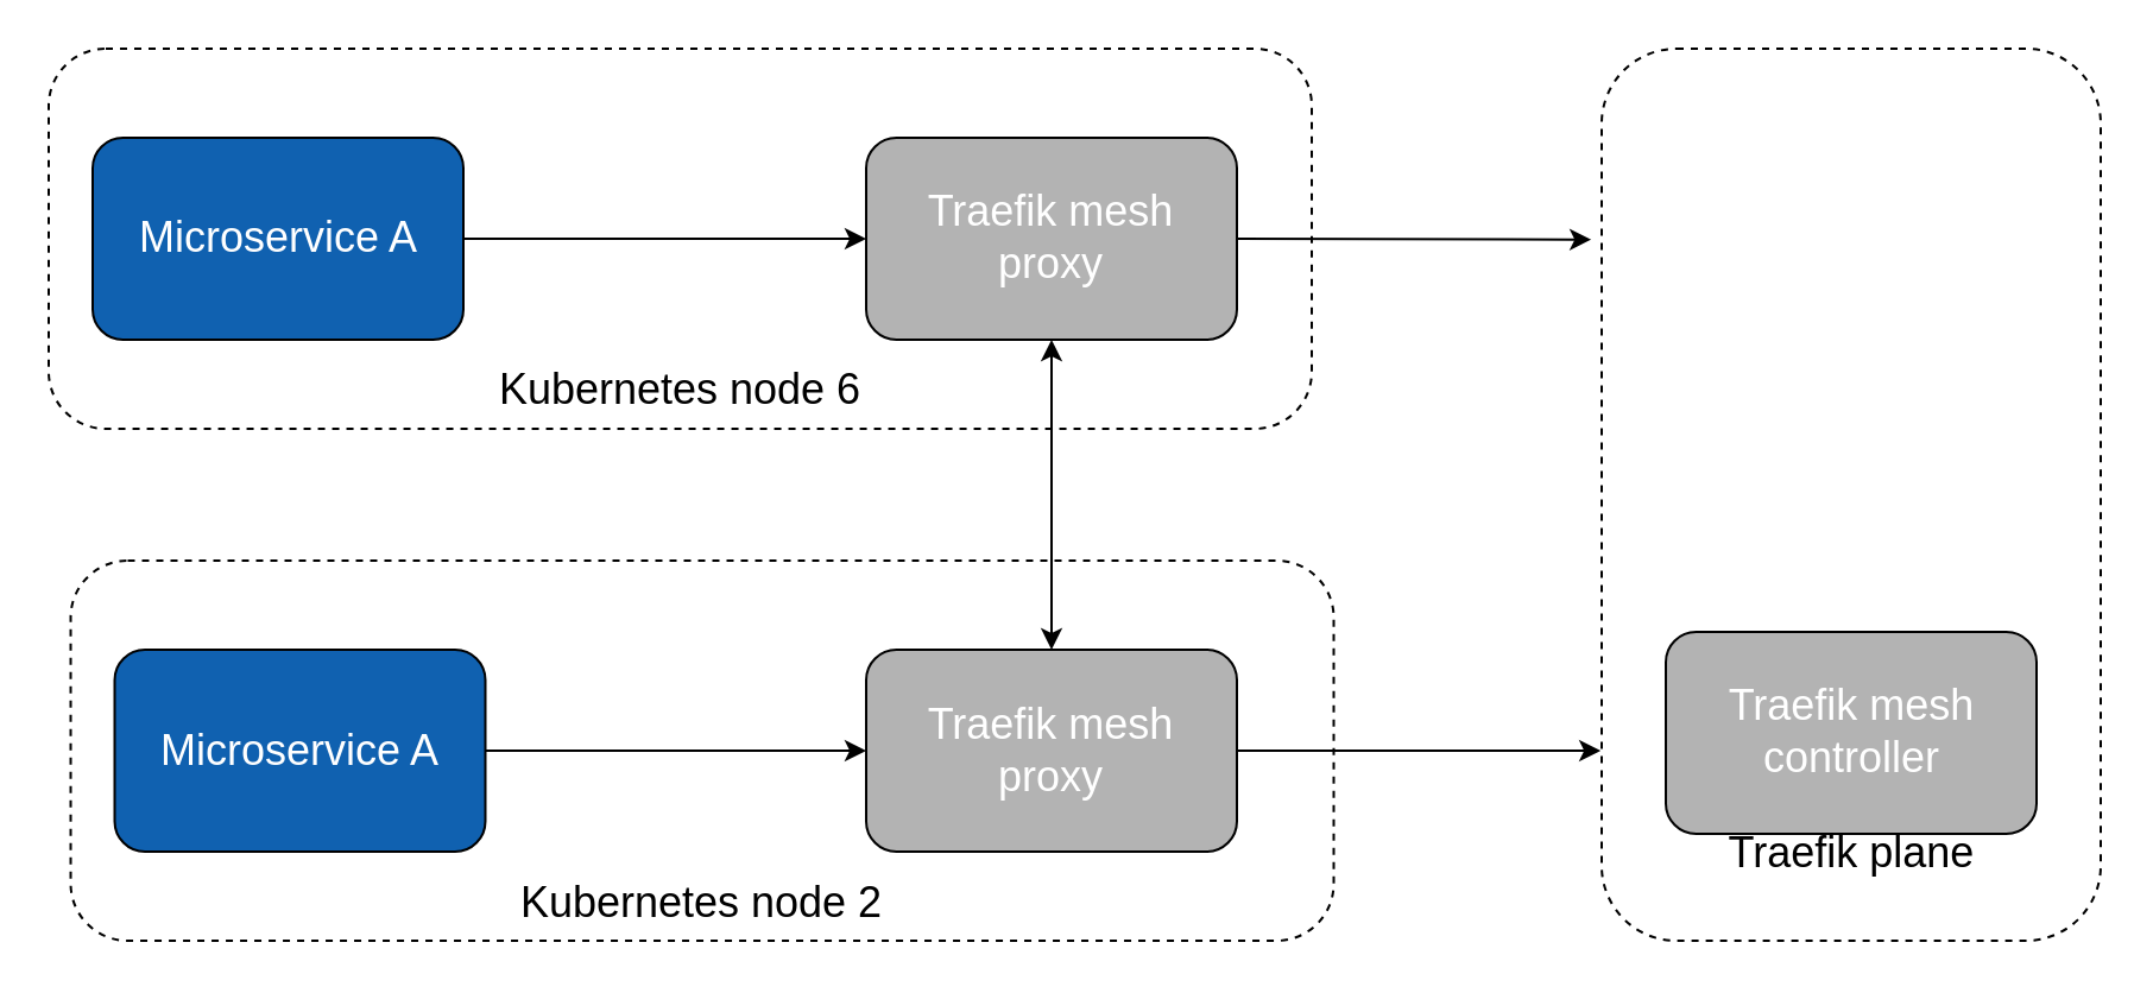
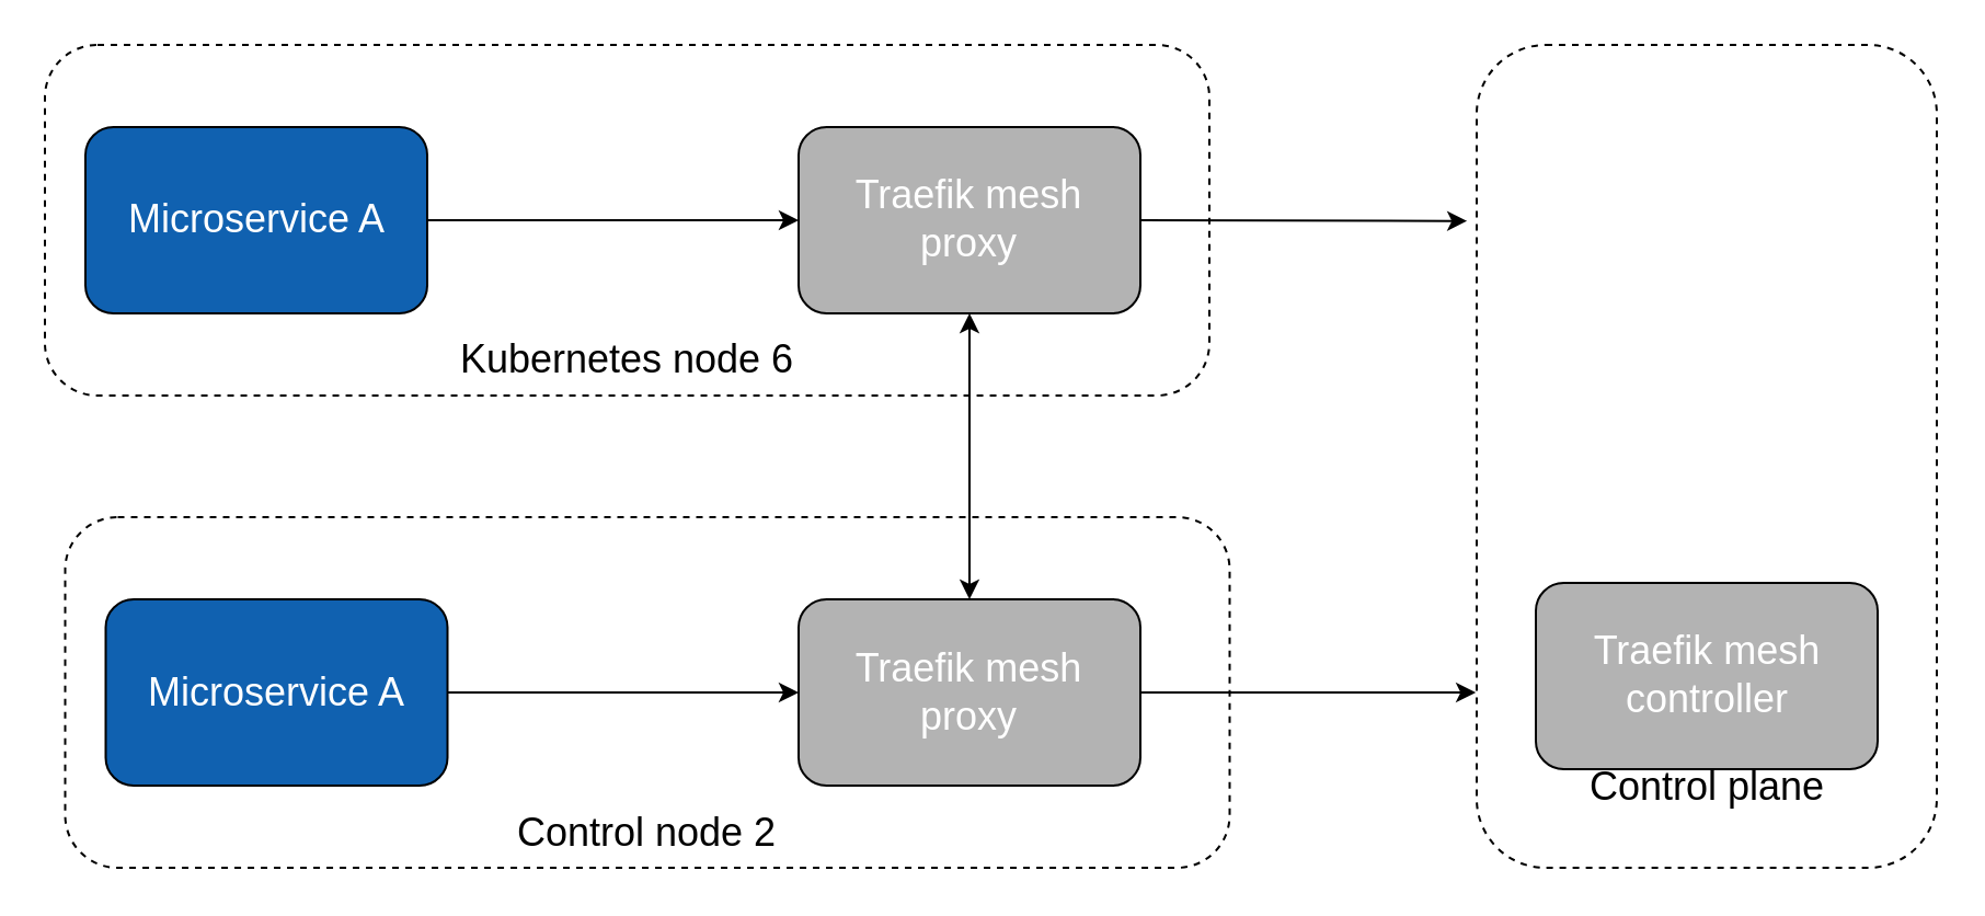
  <mxCell id="0" />
  <mxCell id="1" parent="0" />
  <mxCell id="2" value="&lt;font color=&quot;#000000&quot;&gt;&lt;br&gt;&lt;br&gt;&lt;br&gt;&lt;br&gt;&lt;br&gt;&lt;br&gt;&lt;/font&gt;&lt;span style=&quot;text-align: right ; color: rgb(0 , 0 , 0)&quot;&gt;Kubernetes node 6&lt;/span&gt;&lt;font color=&quot;#000000&quot;&gt;&lt;br&gt;&lt;/font&gt;" style="rounded=1;whiteSpace=wrap;html=1;labelBackgroundColor=none;strokeColor=#000000;fontSize=18;fontColor=#B3B3B3;fillColor=none;dashed=1;" vertex="1" parent="1"><mxGeometry x="20" y="20" width="531.5" height="160" as="geometry" /></mxCell>
  <mxCell id="3" style="edgeStyle=none;html=1;exitX=1;exitY=0.5;exitDx=0;exitDy=0;entryX=0;entryY=0.5;entryDx=0;entryDy=0;" edge="1" parent="1" source="4" target="7"><mxGeometry relative="1" as="geometry" /></mxCell>
  <mxCell id="4" value="&lt;font color=&quot;#ffffff&quot;&gt;Microservice A&lt;/font&gt;" style="rounded=1;whiteSpace=wrap;html=1;fontSize=18;fillColor=#1061B0;" vertex="1" parent="1"><mxGeometry x="38.5" y="57.5" width="156" height="85" as="geometry" /></mxCell>
  <mxCell id="5" value="&lt;font color=&quot;#ffffff&quot;&gt;Traefik mesh controller&lt;/font&gt;" style="rounded=1;whiteSpace=wrap;html=1;fontSize=18;fillColor=#B3B3B3;" vertex="1" parent="1"><mxGeometry x="700.5" y="265.5" width="156" height="85" as="geometry" /></mxCell>
  <mxCell id="6" style="edgeStyle=none;html=1;exitX=1;exitY=0.5;exitDx=0;exitDy=0;entryX=-0.021;entryY=0.214;entryDx=0;entryDy=0;entryPerimeter=0;" edge="1" parent="1" source="7" target="14"><mxGeometry relative="1" as="geometry" /></mxCell>
  <mxCell id="7" value="&lt;font color=&quot;#ffffff&quot;&gt;Traefik mesh &lt;br&gt;proxy&lt;/font&gt;" style="rounded=1;whiteSpace=wrap;html=1;fontSize=18;fillColor=#B3B3B3;" vertex="1" parent="1"><mxGeometry x="364" y="57.5" width="156" height="85" as="geometry" /></mxCell>
- <mxCell id="8" value="&lt;font color=&quot;#000000&quot;&gt;&lt;br&gt;&lt;br&gt;&lt;br&gt;&lt;br&gt;&lt;br&gt;&lt;br&gt;&lt;/font&gt;&lt;span style=&quot;text-align: right ; color: rgb(0 , 0 , 0)&quot;&gt;Kubernetes node 2&lt;/span&gt;&lt;font color=&quot;#000000&quot;&gt;&lt;br&gt;&lt;/font&gt;" style="rounded=1;whiteSpace=wrap;html=1;labelBackgroundColor=none;strokeColor=#000000;fontSize=18;fontColor=#B3B3B3;fillColor=none;dashed=1;" vertex="1" parent="1"><mxGeometry x="29.25" y="235.5" width="531.5" height="160" as="geometry" /></mxCell>
+ <mxCell id="8" value="&lt;font color=&quot;#000000&quot;&gt;&lt;br&gt;&lt;br&gt;&lt;br&gt;&lt;br&gt;&lt;br&gt;&lt;br&gt;&lt;/font&gt;&lt;span style=&quot;text-align: right ; color: rgb(0 , 0 , 0)&quot;&gt;Control node 2&lt;/span&gt;&lt;font color=&quot;#000000&quot;&gt;&lt;br&gt;&lt;/font&gt;" style="rounded=1;whiteSpace=wrap;html=1;labelBackgroundColor=none;strokeColor=#000000;fontSize=18;fontColor=#B3B3B3;fillColor=none;dashed=1;" vertex="1" parent="1"><mxGeometry x="29.25" y="235.5" width="531.5" height="160" as="geometry" /></mxCell>
  <mxCell id="9" style="edgeStyle=none;html=1;exitX=1;exitY=0.5;exitDx=0;exitDy=0;entryX=0;entryY=0.5;entryDx=0;entryDy=0;" edge="1" parent="1" source="10" target="13"><mxGeometry relative="1" as="geometry" /></mxCell>
  <mxCell id="10" value="&lt;font color=&quot;#ffffff&quot;&gt;Microservice A&lt;/font&gt;" style="rounded=1;whiteSpace=wrap;html=1;fontSize=18;fillColor=#1061B0;" vertex="1" parent="1"><mxGeometry x="47.75" y="273" width="156" height="85" as="geometry" /></mxCell>
  <mxCell id="11" style="edgeStyle=none;html=1;exitX=1;exitY=0.5;exitDx=0;exitDy=0;entryX=-0.002;entryY=0.787;entryDx=0;entryDy=0;entryPerimeter=0;" edge="1" parent="1" source="13" target="14"><mxGeometry relative="1" as="geometry"><mxPoint x="670" y="215.5" as="targetPoint" /></mxGeometry></mxCell>
  <mxCell id="12" style="edgeStyle=none;html=1;startArrow=classic;startFill=1;" edge="1" parent="1" source="13" target="7"><mxGeometry relative="1" as="geometry" /></mxCell>
  <mxCell id="13" value="&lt;font color=&quot;#ffffff&quot;&gt;Traefik mesh &lt;br&gt;proxy&lt;/font&gt;" style="rounded=1;whiteSpace=wrap;html=1;fontSize=18;fillColor=#B3B3B3;" vertex="1" parent="1"><mxGeometry x="364" y="273" width="156" height="85" as="geometry" /></mxCell>
- <mxCell id="14" value="&lt;font color=&quot;#000000&quot;&gt;&lt;br&gt;&lt;br&gt;&lt;br&gt;&lt;br&gt;&lt;br&gt;&lt;br&gt;&lt;br&gt;&lt;br&gt;&lt;br&gt;&lt;br&gt;&lt;br&gt;&lt;div style=&quot;text-align: right;&quot;&gt;&lt;span style=&quot;background-color: initial;&quot;&gt;&lt;br&gt;&lt;/span&gt;&lt;/div&gt;&lt;div style=&quot;text-align: right;&quot;&gt;&lt;span style=&quot;background-color: initial;&quot;&gt;&lt;br&gt;&lt;/span&gt;&lt;/div&gt;&lt;div style=&quot;text-align: right;&quot;&gt;&lt;span style=&quot;background-color: initial;&quot;&gt;&lt;br&gt;&lt;/span&gt;&lt;/div&gt;&lt;div style=&quot;text-align: right;&quot;&gt;&lt;span style=&quot;background-color: initial;&quot;&gt;Traefik plane&lt;/span&gt;&lt;/div&gt;&lt;/font&gt;" style="rounded=1;whiteSpace=wrap;html=1;labelBackgroundColor=none;strokeColor=#000000;fontSize=18;fontColor=#B3B3B3;fillColor=none;dashed=1;" vertex="1" parent="1"><mxGeometry x="673.5" y="20" width="210" height="375.5" as="geometry" /></mxCell>
+ <mxCell id="14" value="&lt;font color=&quot;#000000&quot;&gt;&lt;br&gt;&lt;br&gt;&lt;br&gt;&lt;br&gt;&lt;br&gt;&lt;br&gt;&lt;br&gt;&lt;br&gt;&lt;br&gt;&lt;br&gt;&lt;br&gt;&lt;div style=&quot;text-align: right;&quot;&gt;&lt;span style=&quot;background-color: initial;&quot;&gt;&lt;br&gt;&lt;/span&gt;&lt;/div&gt;&lt;div style=&quot;text-align: right;&quot;&gt;&lt;span style=&quot;background-color: initial;&quot;&gt;&lt;br&gt;&lt;/span&gt;&lt;/div&gt;&lt;div style=&quot;text-align: right;&quot;&gt;&lt;span style=&quot;background-color: initial;&quot;&gt;&lt;br&gt;&lt;/span&gt;&lt;/div&gt;&lt;div style=&quot;text-align: right;&quot;&gt;&lt;span style=&quot;background-color: initial;&quot;&gt;Control plane&lt;/span&gt;&lt;/div&gt;&lt;/font&gt;" style="rounded=1;whiteSpace=wrap;html=1;labelBackgroundColor=none;strokeColor=#000000;fontSize=18;fontColor=#B3B3B3;fillColor=none;dashed=1;" vertex="1" parent="1"><mxGeometry x="673.5" y="20" width="210" height="375.5" as="geometry" /></mxCell>
